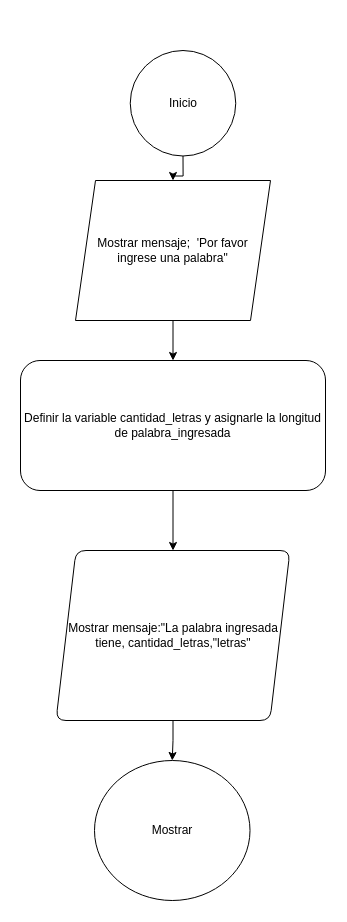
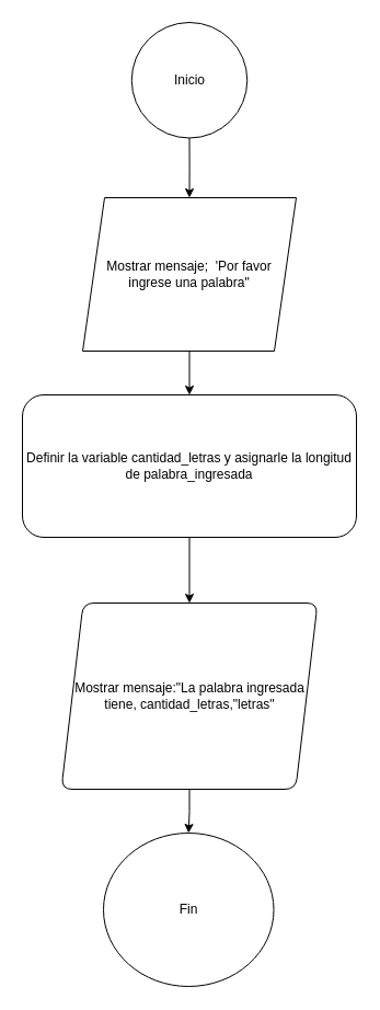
  <mxCell id="0" />
  <mxCell id="1" parent="0" />
  <mxCell id="2" value="" style="edgeStyle=orthogonalEdgeStyle;rounded=0;orthogonalLoop=1;jettySize=auto;html=1;" edge="1" parent="1" source="3" target="5"><mxGeometry relative="1" as="geometry" /></mxCell>
- <mxCell id="3" value="Inicio" style="ellipse;whiteSpace=wrap;html=1;aspect=fixed;" vertex="1" parent="1"><mxGeometry x="129.75" y="50" width="105.5" height="105.5" as="geometry" /></mxCell>
+ <mxCell id="3" value="Inicio" style="ellipse;whiteSpace=wrap;html=1;aspect=fixed;" vertex="1" parent="1"><mxGeometry x="119.75" width="105.5" height="105.5" as="geometry" y="20" /></mxCell>
  <mxCell id="4" value="" style="edgeStyle=orthogonalEdgeStyle;rounded=0;orthogonalLoop=1;jettySize=auto;html=1;" edge="1" parent="1" source="5" target="7"><mxGeometry relative="1" as="geometry" /></mxCell>
  <mxCell id="5" value="Mostrar mensaje;&amp;nbsp; 'Por favor ingrese una palabra&quot;" style="shape=parallelogram;perimeter=parallelogramPerimeter;whiteSpace=wrap;html=1;fixedSize=1;" vertex="1" parent="1"><mxGeometry x="75" y="180" width="195" height="140" as="geometry" /></mxCell>
  <mxCell id="6" value="" style="edgeStyle=orthogonalEdgeStyle;rounded=0;orthogonalLoop=1;jettySize=auto;html=1;" edge="1" parent="1" source="7" target="9"><mxGeometry relative="1" as="geometry" /></mxCell>
  <mxCell id="7" value="Definir la variable cantidad_letras y asignarle la longitud de palabra_ingresada" style="rounded=1;whiteSpace=wrap;html=1;" vertex="1" parent="1"><mxGeometry x="20" y="360" width="305" height="130" as="geometry" /></mxCell>
  <mxCell id="8" value="" style="edgeStyle=orthogonalEdgeStyle;rounded=0;orthogonalLoop=1;jettySize=auto;html=1;" edge="1" parent="1" source="9" target="10"><mxGeometry relative="1" as="geometry" /></mxCell>
  <mxCell id="9" value="Mostrar mensaje:&quot;La palabra ingresada tiene, cantidad_letras,&quot;letras&quot;" style="shape=parallelogram;perimeter=parallelogramPerimeter;whiteSpace=wrap;html=1;fixedSize=1;rounded=1;" vertex="1" parent="1"><mxGeometry x="55.5" y="550" width="234" height="170" as="geometry" /></mxCell>
- <mxCell id="10" value="Mostrar" style="ellipse;whiteSpace=wrap;html=1;rounded=1;" vertex="1" parent="1"><mxGeometry x="94" y="760" width="155.5" height="140" as="geometry" /></mxCell>
+ <mxCell id="10" value="Fin" style="ellipse;whiteSpace=wrap;html=1;rounded=1;" vertex="1" parent="1"><mxGeometry x="94" y="760" width="155.5" height="140" as="geometry" /></mxCell>
